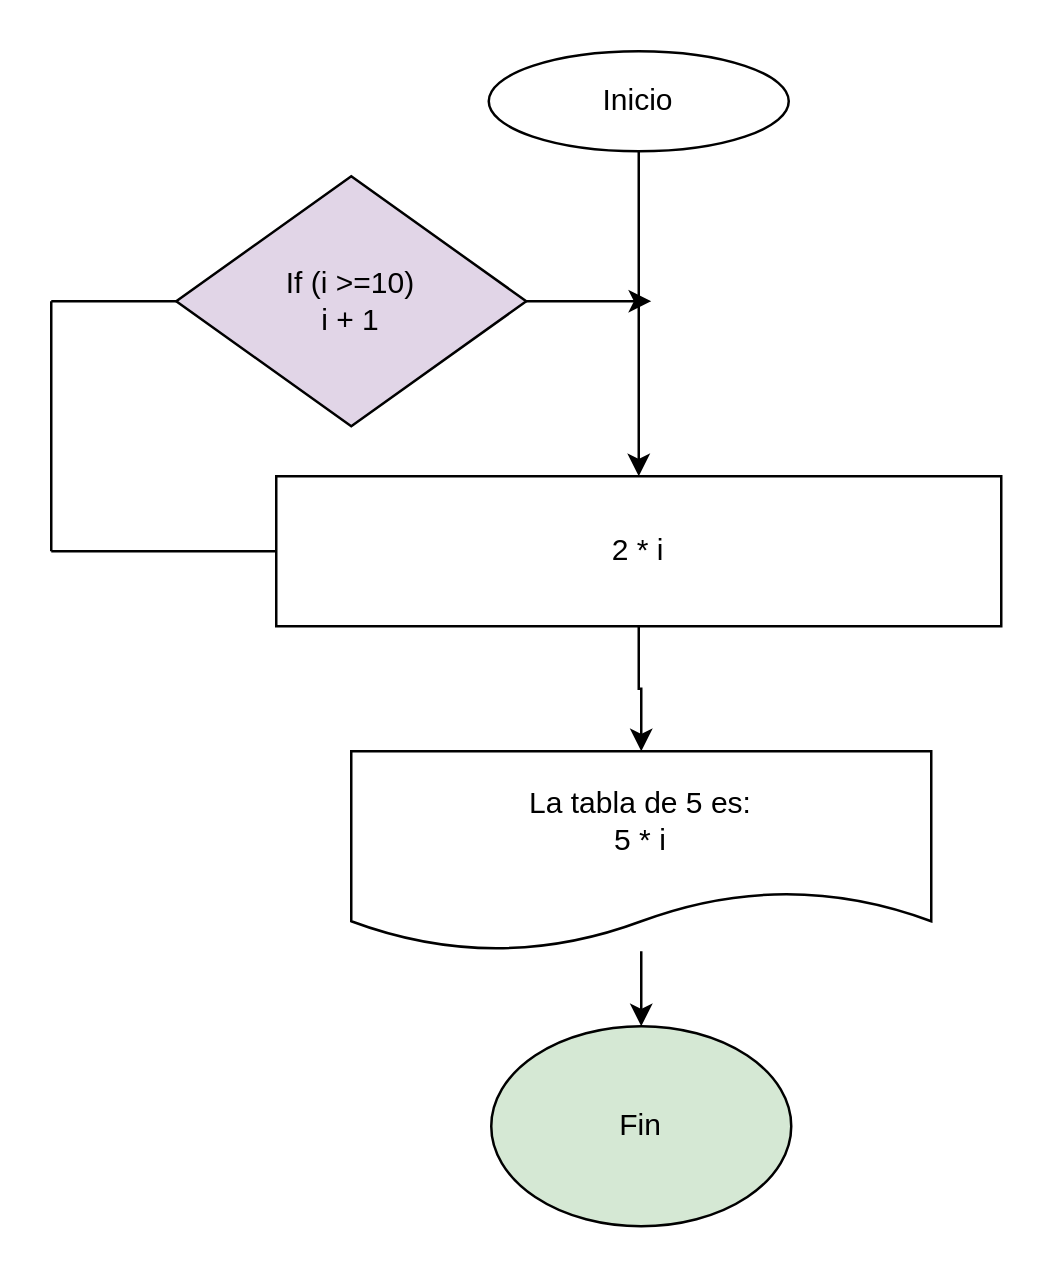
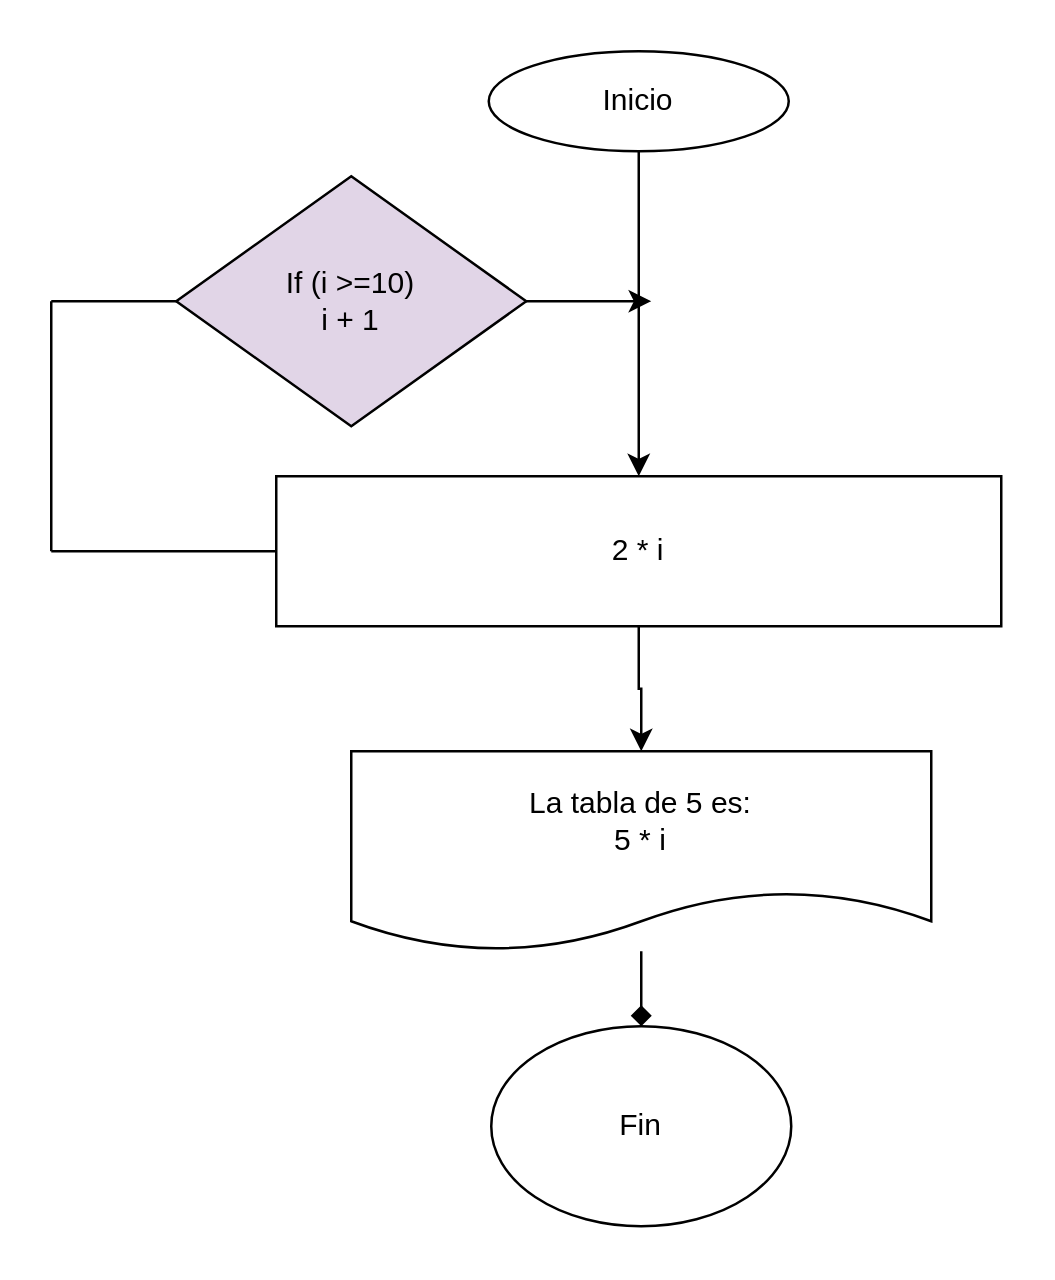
  <mxCell id="0" />
  <mxCell id="1" parent="0" />
  <mxCell id="2" value="" style="edgeStyle=orthogonalEdgeStyle;rounded=0;orthogonalLoop=1;jettySize=auto;html=1;" parent="1" source="3" target="5" edge="1"><mxGeometry relative="1" as="geometry"><mxPoint x="255" y="100" as="targetPoint" /></mxGeometry></mxCell>
  <mxCell id="3" value="Inicio" style="ellipse;whiteSpace=wrap;html=1;" parent="1" vertex="1"><mxGeometry x="195" width="120" height="40" as="geometry" y="20" /></mxCell>
  <mxCell id="4" value="" style="edgeStyle=orthogonalEdgeStyle;rounded=0;orthogonalLoop=1;jettySize=auto;html=1;" parent="1" source="5" target="11" edge="1"><mxGeometry relative="1" as="geometry" /></mxCell>
  <mxCell id="5" value="2 * i" style="rounded=0;whiteSpace=wrap;html=1;" parent="1" vertex="1"><mxGeometry x="110" y="190" width="290" height="60" as="geometry" /></mxCell>
  <mxCell id="6" value="" style="endArrow=none;html=1;entryX=0;entryY=0.5;entryDx=0;entryDy=0;" parent="1" target="5" edge="1"><mxGeometry width="50" height="50" relative="1" as="geometry"><mxPoint x="20" y="220" as="sourcePoint" /><mxPoint x="100" y="270" as="targetPoint" /></mxGeometry></mxCell>
  <mxCell id="7" value="" style="endArrow=none;html=1;" parent="1" edge="1"><mxGeometry width="50" height="50" relative="1" as="geometry"><mxPoint x="20" y="120" as="sourcePoint" /><mxPoint x="20" y="220" as="targetPoint" /></mxGeometry></mxCell>
  <mxCell id="8" value="" style="endArrow=classic;html=1;" parent="1" edge="1"><mxGeometry width="50" height="50" relative="1" as="geometry"><mxPoint x="20" y="120" as="sourcePoint" /><mxPoint x="260" y="120" as="targetPoint" /></mxGeometry></mxCell>
  <mxCell id="9" value="If (i &amp;gt;=10)&lt;br&gt;i + 1" style="rhombus;whiteSpace=wrap;html=1;fillColor=#e1d5e7;" parent="1" vertex="1"><mxGeometry x="70" y="70" width="140" height="100" as="geometry" /></mxCell>
- <mxCell id="10" value="" style="edgeStyle=orthogonalEdgeStyle;rounded=0;orthogonalLoop=1;jettySize=auto;html=1;" parent="1" source="11" target="12" edge="1"><mxGeometry relative="1" as="geometry" /></mxCell>
+ <mxCell id="10" value="" style="edgeStyle=orthogonalEdgeStyle;rounded=0;orthogonalLoop=1;jettySize=auto;html=1;endArrow=diamond;" parent="1" source="11" target="12" edge="1"><mxGeometry relative="1" as="geometry" /></mxCell>
  <mxCell id="11" value="La tabla de 5 es:&lt;br&gt;5 * i" style="shape=document;whiteSpace=wrap;html=1;boundedLbl=1;" parent="1" vertex="1"><mxGeometry x="140" y="300" width="232" height="80" as="geometry" /></mxCell>
- <mxCell id="12" value="Fin" style="ellipse;whiteSpace=wrap;html=1;fillColor=#d5e8d4;" parent="1" vertex="1"><mxGeometry x="196" y="410" width="120" height="80" as="geometry" /></mxCell>
+ <mxCell id="12" value="Fin" style="ellipse;whiteSpace=wrap;html=1;" parent="1" vertex="1"><mxGeometry x="196" y="410" width="120" height="80" as="geometry" /></mxCell>
